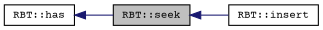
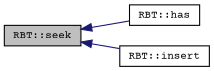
  digraph {
    fontname="Courier Prime"
    rankdir=LR
    node [color=black fillcolor=white fontname="Courier Prime" fontsize=10 shape=record style=filled]
    edge [color=midnightblue dir=back fontname="Courier Prime" fontsize=10 labelfontname=Helvetica labelfontsize=10 style=solid]
    n1 [fillcolor=grey75 fontcolor=black height=0.2 label="RBT::seek" width=0.4]
    n2 [height=0.2 label="RBT::has" width=0.4]
    n3 [height=0.2 label="RBT::insert" width=0.4]
-   n2 -> n1
+   n1 -> n2
    n1 -> n3
  }
